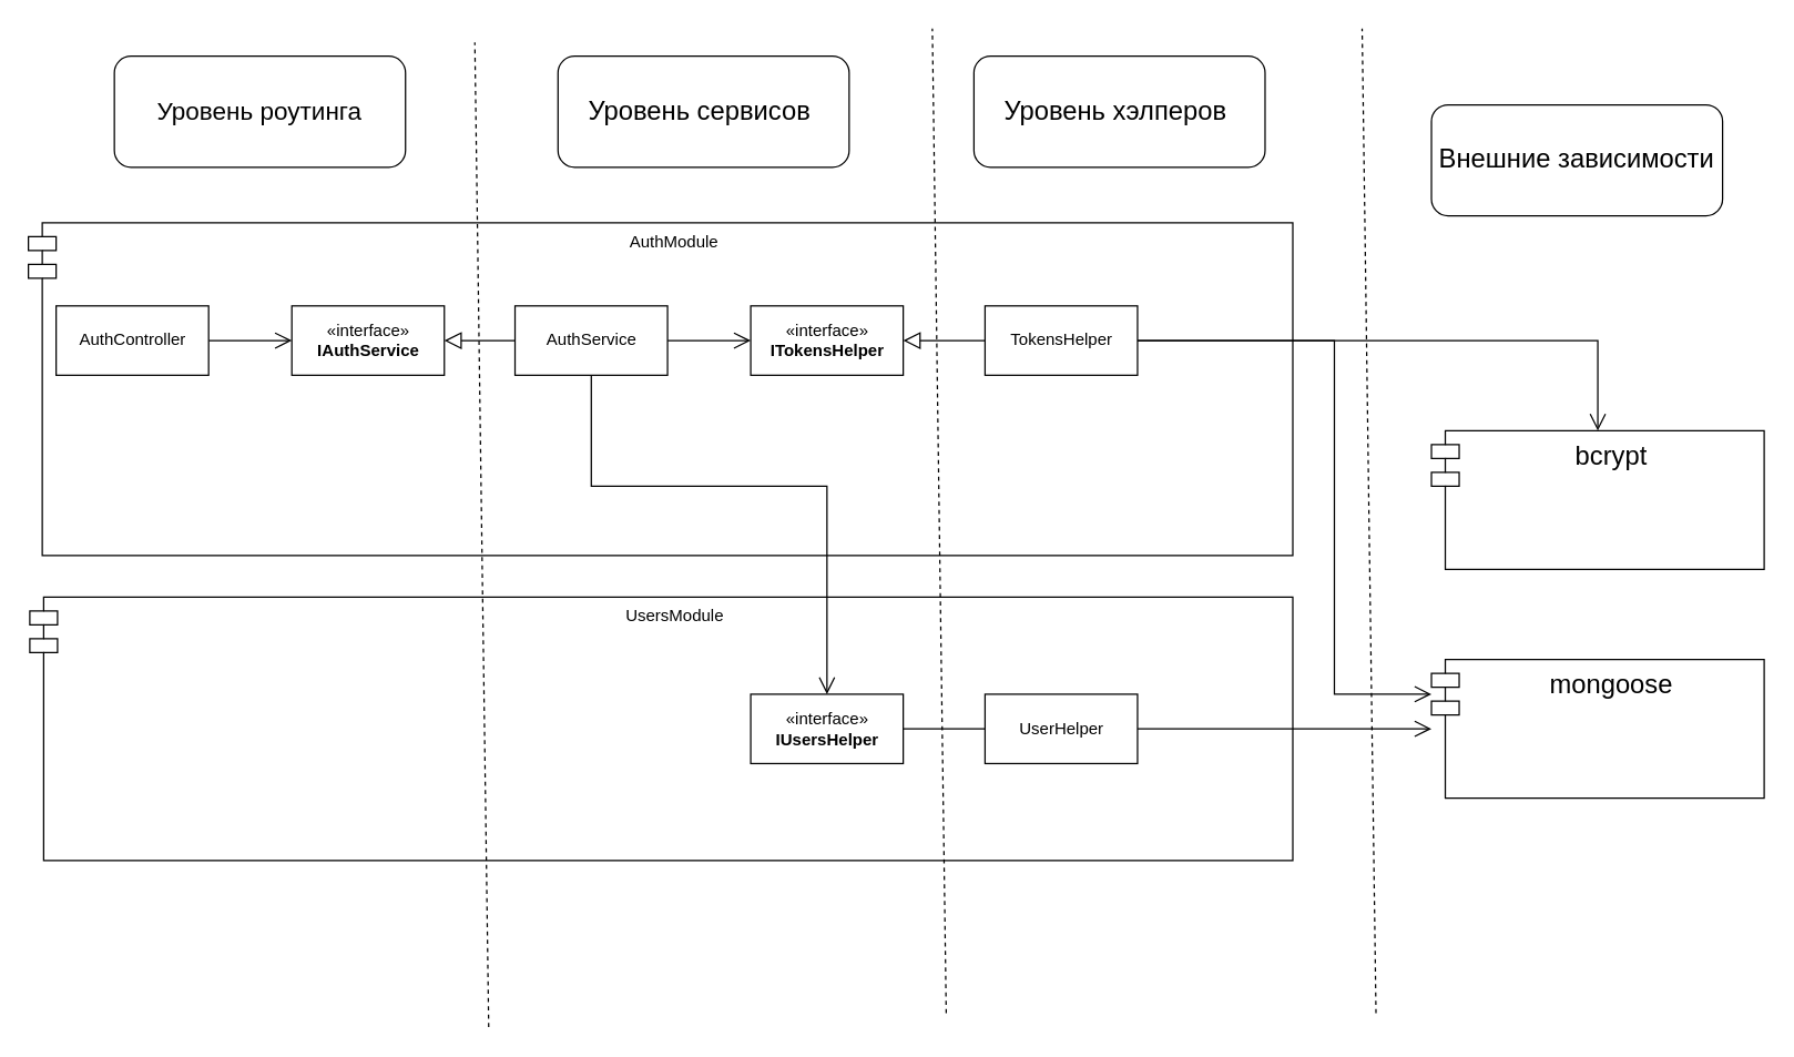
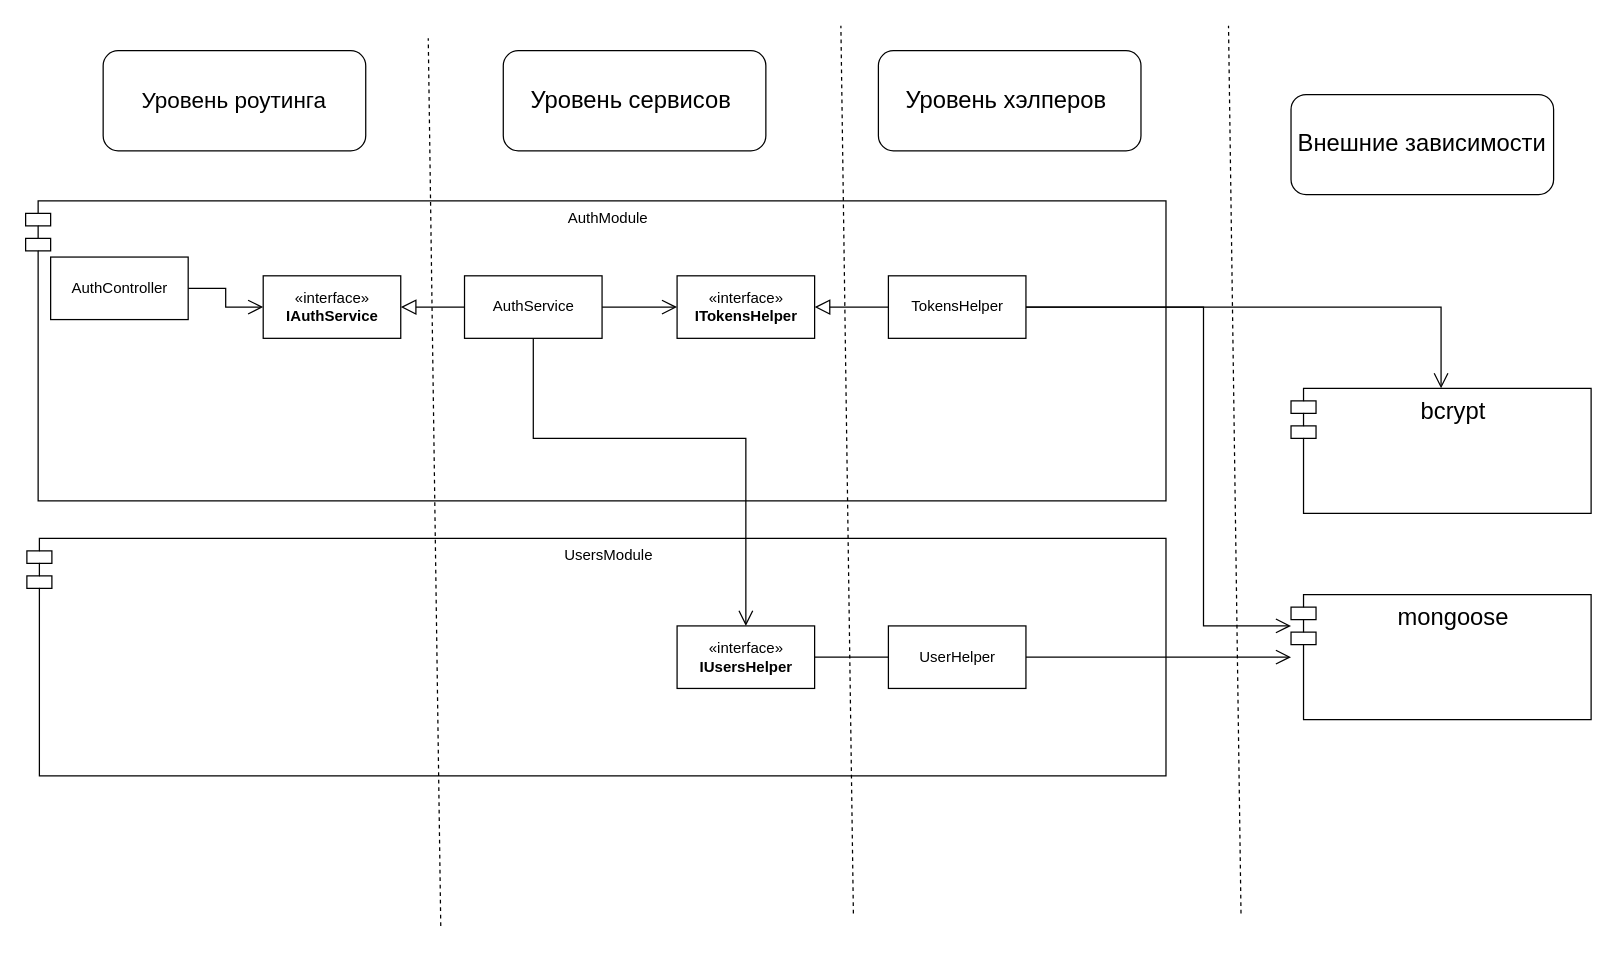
  <mxCell id="0" />
  <mxCell id="1" parent="0" />
  <mxCell id="2" value="UsersModule" style="shape=module;align=left;spacingLeft=20;align=center;verticalAlign=top;" vertex="1" parent="1"><mxGeometry x="21" y="430" width="911" height="190" as="geometry" /></mxCell>
  <mxCell id="3" value="AuthModule" style="shape=module;align=left;spacingLeft=20;align=center;verticalAlign=top;" vertex="1" parent="1"><mxGeometry x="20" y="160" width="912" height="240" as="geometry" /></mxCell>
  <mxCell id="4" value="«interface»&lt;br&gt;&lt;b&gt;IAuthService&lt;/b&gt;" style="html=1;" vertex="1" parent="1"><mxGeometry x="210" y="220" width="110" height="50" as="geometry" /></mxCell>
  <mxCell id="5" style="edgeStyle=orthogonalEdgeStyle;rounded=0;orthogonalLoop=1;jettySize=auto;html=1;endArrow=open;endFill=0;startSize=10;endSize=10;" edge="1" parent="1" source="6" target="4"><mxGeometry relative="1" as="geometry" /></mxCell>
- <mxCell id="6" value="AuthController" style="html=1;" vertex="1" parent="1"><mxGeometry x="40" y="220" width="110" height="50" as="geometry" /></mxCell>
+ <mxCell id="6" value="AuthController" style="html=1;" vertex="1" parent="1"><mxGeometry x="40" y="205" width="110" height="50" as="geometry" /></mxCell>
  <mxCell id="7" style="edgeStyle=orthogonalEdgeStyle;rounded=0;orthogonalLoop=1;jettySize=auto;html=1;endArrow=block;endFill=0;startSize=10;endSize=10;" edge="1" parent="1" source="10" target="4"><mxGeometry relative="1" as="geometry" /></mxCell>
  <mxCell id="8" style="edgeStyle=orthogonalEdgeStyle;rounded=0;orthogonalLoop=1;jettySize=auto;html=1;endArrow=open;endFill=0;startSize=10;endSize=10;" edge="1" parent="1" source="10" target="11"><mxGeometry relative="1" as="geometry" /></mxCell>
  <mxCell id="9" style="edgeStyle=orthogonalEdgeStyle;rounded=0;orthogonalLoop=1;jettySize=auto;html=1;endArrow=open;endFill=0;startSize=10;endSize=10;" edge="1" parent="1" source="10" target="16"><mxGeometry relative="1" as="geometry"><Array as="points"><mxPoint x="426" y="350" /><mxPoint x="596" y="350" /></Array></mxGeometry></mxCell>
  <mxCell id="10" value="AuthService" style="html=1;" vertex="1" parent="1"><mxGeometry x="371" y="220" width="110" height="50" as="geometry" /></mxCell>
  <mxCell id="11" value="«interface»&lt;br&gt;&lt;b&gt;ITokensHelper&lt;/b&gt;" style="html=1;" vertex="1" parent="1"><mxGeometry x="541" y="220" width="110" height="50" as="geometry" /></mxCell>
  <mxCell id="12" style="edgeStyle=orthogonalEdgeStyle;rounded=0;orthogonalLoop=1;jettySize=auto;html=1;endArrow=block;endFill=0;endSize=10;startSize=10;" edge="1" source="15" target="11" parent="1"><mxGeometry relative="1" as="geometry" /></mxCell>
  <mxCell id="13" style="edgeStyle=orthogonalEdgeStyle;rounded=0;orthogonalLoop=1;jettySize=auto;html=1;fontSize=19;endArrow=open;endFill=0;startSize=10;endSize=10;" edge="1" parent="1" source="15" target="28"><mxGeometry relative="1" as="geometry" /></mxCell>
  <mxCell id="14" style="edgeStyle=orthogonalEdgeStyle;rounded=0;orthogonalLoop=1;jettySize=auto;html=1;fontSize=19;endArrow=open;endFill=0;startSize=10;endSize=10;" edge="1" parent="1" source="15" target="25"><mxGeometry relative="1" as="geometry"><Array as="points"><mxPoint x="962" y="245" /><mxPoint x="962" y="500" /></Array></mxGeometry></mxCell>
  <mxCell id="15" value="TokensHelper" style="html=1;" vertex="1" parent="1"><mxGeometry x="710" y="220" width="110" height="50" as="geometry" /></mxCell>
  <mxCell id="16" value="«interface»&lt;br&gt;&lt;b&gt;IUsersHelper&lt;/b&gt;" style="html=1;" vertex="1" parent="1"><mxGeometry x="541" y="500" width="110" height="50" as="geometry" /></mxCell>
  <mxCell id="17" style="edgeStyle=orthogonalEdgeStyle;rounded=0;orthogonalLoop=1;jettySize=auto;html=1;endArrow=none;endFill=0;endSize=10;startSize=10;" edge="1" source="19" target="16" parent="1"><mxGeometry relative="1" as="geometry" /></mxCell>
  <mxCell id="18" style="edgeStyle=orthogonalEdgeStyle;rounded=0;orthogonalLoop=1;jettySize=auto;html=1;fontSize=19;endArrow=open;endFill=0;startSize=10;endSize=10;" edge="1" parent="1" source="19" target="25"><mxGeometry relative="1" as="geometry" /></mxCell>
  <mxCell id="19" value="UserHelper" style="html=1;" vertex="1" parent="1"><mxGeometry x="710" y="500" width="110" height="50" as="geometry" /></mxCell>
  <mxCell id="20" value="" style="endArrow=none;dashed=1;html=1;rounded=0;startSize=10;endSize=10;" edge="1" parent="1"><mxGeometry width="50" height="50" relative="1" as="geometry"><mxPoint x="352" y="740" as="sourcePoint" /><mxPoint x="342" y="30" as="targetPoint" /></mxGeometry></mxCell>
  <mxCell id="21" value="" style="endArrow=none;dashed=1;html=1;rounded=0;startSize=10;endSize=10;" edge="1" parent="1"><mxGeometry width="50" height="50" relative="1" as="geometry"><mxPoint x="682" y="730" as="sourcePoint" /><mxPoint x="672" y="20" as="targetPoint" /></mxGeometry></mxCell>
  <mxCell id="22" value="&lt;font style=&quot;font-size: 18px;&quot;&gt;Уровень роутинга&lt;/font&gt;" style="rounded=1;whiteSpace=wrap;html=1;" vertex="1" parent="1"><mxGeometry x="82" y="40" width="210" height="80" as="geometry" /></mxCell>
  <mxCell id="23" value="&lt;font style=&quot;font-size: 19px;&quot;&gt;Уровень сервисов&amp;nbsp;&lt;/font&gt;" style="rounded=1;whiteSpace=wrap;html=1;" vertex="1" parent="1"><mxGeometry x="402" y="40" width="210" height="80" as="geometry" /></mxCell>
  <mxCell id="24" value="&lt;font style=&quot;font-size: 19px;&quot;&gt;Уровень хэлперов&amp;nbsp;&lt;/font&gt;" style="rounded=1;whiteSpace=wrap;html=1;" vertex="1" parent="1"><mxGeometry x="702" y="40" width="210" height="80" as="geometry" /></mxCell>
  <mxCell id="25" value="mongoose" style="shape=module;align=left;spacingLeft=20;align=center;verticalAlign=top;fontSize=19;" vertex="1" parent="1"><mxGeometry x="1032" y="475" width="240" height="100" as="geometry" /></mxCell>
  <mxCell id="26" value="&lt;font style=&quot;font-size: 19px;&quot;&gt;Внешние зависимости&lt;/font&gt;" style="rounded=1;whiteSpace=wrap;html=1;" vertex="1" parent="1"><mxGeometry x="1032" y="75" width="210" height="80" as="geometry" /></mxCell>
  <mxCell id="27" value="" style="endArrow=none;dashed=1;html=1;rounded=0;startSize=10;endSize=10;" edge="1" parent="1"><mxGeometry width="50" height="50" relative="1" as="geometry"><mxPoint x="992" y="730" as="sourcePoint" /><mxPoint x="982" y="20" as="targetPoint" /></mxGeometry></mxCell>
  <mxCell id="28" value="bcrypt" style="shape=module;align=left;spacingLeft=20;align=center;verticalAlign=top;fontSize=19;" vertex="1" parent="1"><mxGeometry x="1032" y="310" width="240" height="100" as="geometry" /></mxCell>
